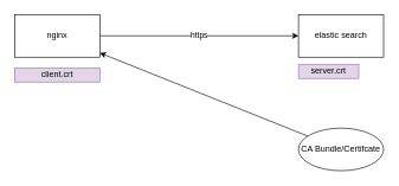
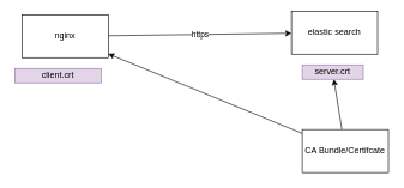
  <mxCell id="0" />
  <mxCell id="1" parent="0" />
  <mxCell id="2" value="https" style="edgeStyle=none;html=1;" edge="1" parent="1" source="3" target="4"><mxGeometry relative="1" as="geometry" /></mxCell>
- <mxCell id="3" value="nginx" style="rounded=0;whiteSpace=wrap;html=1;" vertex="1" parent="1"><mxGeometry x="20" y="20" width="120" height="60" as="geometry" /></mxCell>
- <mxCell id="4" value="elastic search" style="rounded=0;whiteSpace=wrap;html=1;" vertex="1" parent="1"><mxGeometry x="420" y="20" width="120" height="60" as="geometry" /></mxCell>
+ <mxCell id="3" value="nginx" style="rounded=0;whiteSpace=wrap;html=1;" vertex="1" parent="1"><mxGeometry x="30" y="20" width="120" height="60" as="geometry" /></mxCell>
+ <mxCell id="4" value="elastic search" style="rounded=0;whiteSpace=wrap;html=1;" vertex="1" parent="1"><mxGeometry x="405" y="15" width="120" height="60" as="geometry" /></mxCell>
  <mxCell id="5" style="edgeStyle=none;html=1;" edge="1" parent="1" source="7" target="3"><mxGeometry relative="1" as="geometry" /></mxCell>
- <mxCell id="7" value="CA Bundle/Certifcate" style="ellipse;whiteSpace=wrap;html=1;" vertex="1" parent="1"><mxGeometry x="420" y="180" width="120" height="60" as="geometry" /></mxCell>
+ <mxCell id="6" style="edgeStyle=none;html=1;" edge="1" parent="1" source="7" target="8"><mxGeometry relative="1" as="geometry" /></mxCell>
+ <mxCell id="7" value="CA Bundle/Certifcate" style="rounded=0;whiteSpace=wrap;html=1;" vertex="1" parent="1"><mxGeometry x="420" y="180" width="120" height="60" as="geometry" /></mxCell>
  <mxCell id="8" value="server.crt" style="rounded=0;whiteSpace=wrap;html=1;fillColor=#e1d5e7;strokeColor=#9673a6;" vertex="1" parent="1"><mxGeometry x="420" y="90" width="85" height="20" as="geometry" /></mxCell>
  <mxCell id="9" value="client.crt&lt;br&gt;" style="rounded=0;whiteSpace=wrap;html=1;fillColor=#e1d5e7;strokeColor=#9673a6;" vertex="1" parent="1"><mxGeometry x="20" y="95" width="120" height="20" as="geometry" /></mxCell>
